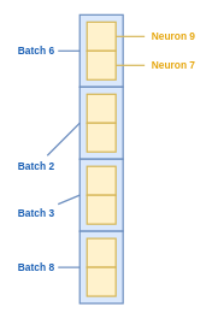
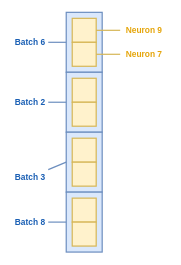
  <mxCell id="0" />
  <mxCell id="1" parent="0" />
  <mxCell id="2" value="" style="rounded=0;whiteSpace=wrap;html=1;fillColor=#dae8fc;strokeColor=#6c8ebf;strokeWidth=2;" parent="1" vertex="1"><mxGeometry x="110" y="20" width="60" height="100" as="geometry" /></mxCell>
  <mxCell id="3" value="" style="rounded=0;whiteSpace=wrap;html=1;fillColor=#fff2cc;strokeColor=#d6b656;strokeWidth=2;" parent="1" vertex="1"><mxGeometry x="120" y="30" width="40" height="40" as="geometry" /></mxCell>
  <mxCell id="4" value="" style="rounded=0;whiteSpace=wrap;html=1;fillColor=#fff2cc;strokeColor=#d6b656;strokeWidth=2;" parent="1" vertex="1"><mxGeometry x="120" y="70" width="40" height="40" as="geometry" /></mxCell>
  <mxCell id="5" value="" style="rounded=0;whiteSpace=wrap;html=1;fillColor=#dae8fc;strokeColor=#6c8ebf;strokeWidth=2;" parent="1" vertex="1"><mxGeometry x="110" y="120" width="60" height="100" as="geometry" /></mxCell>
  <mxCell id="6" value="" style="rounded=0;whiteSpace=wrap;html=1;fillColor=#fff2cc;strokeColor=#d6b656;strokeWidth=2;" parent="1" vertex="1"><mxGeometry x="120" y="130" width="40" height="40" as="geometry" /></mxCell>
  <mxCell id="7" value="" style="rounded=0;whiteSpace=wrap;html=1;fillColor=#fff2cc;strokeColor=#d6b656;strokeWidth=2;" parent="1" vertex="1"><mxGeometry x="120" y="170" width="40" height="40" as="geometry" /></mxCell>
  <mxCell id="8" value="" style="rounded=0;whiteSpace=wrap;html=1;fillColor=#dae8fc;strokeColor=#6c8ebf;strokeWidth=2;" parent="1" vertex="1"><mxGeometry x="110" y="220" width="60" height="100" as="geometry" /></mxCell>
  <mxCell id="9" value="" style="rounded=0;whiteSpace=wrap;html=1;fillColor=#fff2cc;strokeColor=#d6b656;strokeWidth=2;" parent="1" vertex="1"><mxGeometry x="120" y="230" width="40" height="40" as="geometry" /></mxCell>
  <mxCell id="10" value="" style="rounded=0;whiteSpace=wrap;html=1;fillColor=#fff2cc;strokeColor=#d6b656;strokeWidth=2;" parent="1" vertex="1"><mxGeometry x="120" y="270" width="40" height="40" as="geometry" /></mxCell>
  <mxCell id="11" value="" style="rounded=0;whiteSpace=wrap;html=1;fillColor=#dae8fc;strokeColor=#6c8ebf;strokeWidth=2;" parent="1" vertex="1"><mxGeometry x="110" y="320" width="60" height="100" as="geometry" /></mxCell>
  <mxCell id="12" value="" style="rounded=0;whiteSpace=wrap;html=1;fillColor=#fff2cc;strokeColor=#d6b656;strokeWidth=2;" parent="1" vertex="1"><mxGeometry x="120" y="330" width="40" height="40" as="geometry" /></mxCell>
  <mxCell id="13" value="" style="rounded=0;whiteSpace=wrap;html=1;fillColor=#fff2cc;strokeColor=#d6b656;strokeWidth=2;" parent="1" vertex="1"><mxGeometry x="120" y="370" width="40" height="40" as="geometry" /></mxCell>
  <mxCell id="14" style="rounded=0;orthogonalLoop=1;jettySize=auto;html=1;entryX=0;entryY=0.5;entryDx=0;entryDy=0;endArrow=none;endFill=0;strokeWidth=2;strokeColor=#6c8ebf;fillColor=#dae8fc;" parent="1" source="15" edge="1"><mxGeometry relative="1" as="geometry"><mxPoint x="110" y="370" as="targetPoint" /></mxGeometry></mxCell>
  <mxCell id="15" value="&lt;div&gt;&lt;font color=&quot;#1a5fb4&quot;&gt;&lt;b&gt;&lt;font style=&quot;font-size: 14px;&quot;&gt;Batch 8&lt;/font&gt;&lt;/b&gt;&lt;/font&gt;&lt;/div&gt;" style="text;html=1;align=center;verticalAlign=middle;whiteSpace=wrap;rounded=0;" parent="1" vertex="1"><mxGeometry x="20" y="355" width="60" height="30" as="geometry" /></mxCell>
  <mxCell id="16" style="rounded=0;orthogonalLoop=1;jettySize=auto;html=1;entryX=0;entryY=0.5;entryDx=0;entryDy=0;endArrow=none;endFill=0;strokeWidth=2;fillColor=#dae8fc;strokeColor=#6c8ebf;" parent="1" source="17" edge="1"><mxGeometry relative="1" as="geometry"><mxPoint x="110" y="70" as="targetPoint" /></mxGeometry></mxCell>
  <mxCell id="17" value="&lt;font color=&quot;#1a5fb4&quot;&gt;&lt;b&gt;&lt;font style=&quot;font-size: 14px;&quot;&gt;Batch 6&lt;/font&gt;&lt;/b&gt;&lt;/font&gt;" style="text;html=1;align=center;verticalAlign=middle;whiteSpace=wrap;rounded=0;" parent="1" vertex="1"><mxGeometry x="20" y="55" width="60" height="30" as="geometry" /></mxCell>
  <mxCell id="18" style="rounded=0;orthogonalLoop=1;jettySize=auto;html=1;entryX=0;entryY=0.5;entryDx=0;entryDy=0;endArrow=none;endFill=0;strokeWidth=2;strokeColor=#6c8ebf;fillColor=#dae8fc;" parent="1" source="19" edge="1"><mxGeometry relative="1" as="geometry"><mxPoint x="110" y="170" as="targetPoint" /></mxGeometry></mxCell>
- <mxCell id="19" value="&lt;div&gt;&lt;font color=&quot;#1a5fb4&quot;&gt;&lt;b&gt;&lt;font style=&quot;font-size: 14px;&quot;&gt;Batch 2&lt;/font&gt;&lt;/b&gt;&lt;/font&gt;&lt;/div&gt;" style="text;html=1;align=center;verticalAlign=middle;whiteSpace=wrap;rounded=0;" parent="1" vertex="1"><mxGeometry x="20" y="215" width="60" height="30" as="geometry" /></mxCell>
+ <mxCell id="19" value="&lt;div&gt;&lt;font color=&quot;#1a5fb4&quot;&gt;&lt;b&gt;&lt;font style=&quot;font-size: 14px;&quot;&gt;Batch 2&lt;/font&gt;&lt;/b&gt;&lt;/font&gt;&lt;/div&gt;" style="text;html=1;align=center;verticalAlign=middle;whiteSpace=wrap;rounded=0;" parent="1" vertex="1"><mxGeometry x="20" y="155" width="60" height="30" as="geometry" /></mxCell>
  <mxCell id="20" style="rounded=0;orthogonalLoop=1;jettySize=auto;html=1;entryX=0;entryY=0.5;entryDx=0;entryDy=0;endArrow=none;endFill=0;strokeWidth=2;strokeColor=#6c8ebf;fillColor=#dae8fc;" parent="1" source="21" edge="1"><mxGeometry relative="1" as="geometry"><mxPoint x="110" y="270" as="targetPoint" /></mxGeometry></mxCell>
  <mxCell id="21" value="&lt;div&gt;&lt;font color=&quot;#1a5fb4&quot;&gt;&lt;b&gt;&lt;font style=&quot;font-size: 14px;&quot;&gt;Batch 3&lt;/font&gt;&lt;/b&gt;&lt;/font&gt;&lt;/div&gt;" style="text;html=1;align=center;verticalAlign=middle;whiteSpace=wrap;rounded=0;" parent="1" vertex="1"><mxGeometry x="20" y="280" width="60" height="30" as="geometry" /></mxCell>
  <mxCell id="22" style="rounded=0;orthogonalLoop=1;jettySize=auto;html=1;fillColor=#fff2cc;strokeColor=#d6b656;strokeWidth=2;endArrow=none;endFill=0;" parent="1" source="23" edge="1"><mxGeometry relative="1" as="geometry"><mxPoint x="160" y="50" as="targetPoint" /></mxGeometry></mxCell>
  <mxCell id="23" value="&lt;font color=&quot;#e5a50a&quot; style=&quot;font-size: 14px;&quot;&gt;&lt;b&gt;&lt;font&gt;Neuron 9&lt;/font&gt;&lt;/b&gt;&lt;/font&gt;&lt;font color=&quot;#e5a50a&quot; style=&quot;font-size: 14px;&quot;&gt;&lt;b&gt;&lt;br&gt;&lt;/b&gt;&lt;/font&gt;" style="text;html=1;align=center;verticalAlign=middle;whiteSpace=wrap;rounded=0;" parent="1" vertex="1"><mxGeometry x="200" y="35" width="80" height="30" as="geometry" /></mxCell>
  <mxCell id="24" style="rounded=0;orthogonalLoop=1;jettySize=auto;html=1;fillColor=#fff2cc;strokeColor=#d6b656;strokeWidth=2;endArrow=none;endFill=0;" parent="1" source="25" edge="1"><mxGeometry relative="1" as="geometry"><mxPoint x="160" y="90" as="targetPoint" /></mxGeometry></mxCell>
  <mxCell id="25" value="&lt;font color=&quot;#e5a50a&quot; style=&quot;font-size: 14px;&quot;&gt;&lt;b&gt;&lt;font&gt;Neuron 7&lt;/font&gt;&lt;/b&gt;&lt;/font&gt;&lt;font color=&quot;#e5a50a&quot; style=&quot;font-size: 14px;&quot;&gt;&lt;b&gt;&lt;font&gt;&lt;br&gt;&lt;/font&gt;&lt;/b&gt;&lt;/font&gt;" style="text;html=1;align=center;verticalAlign=middle;whiteSpace=wrap;rounded=0;" parent="1" vertex="1"><mxGeometry x="200" y="75" width="80" height="30" as="geometry" /></mxCell>
